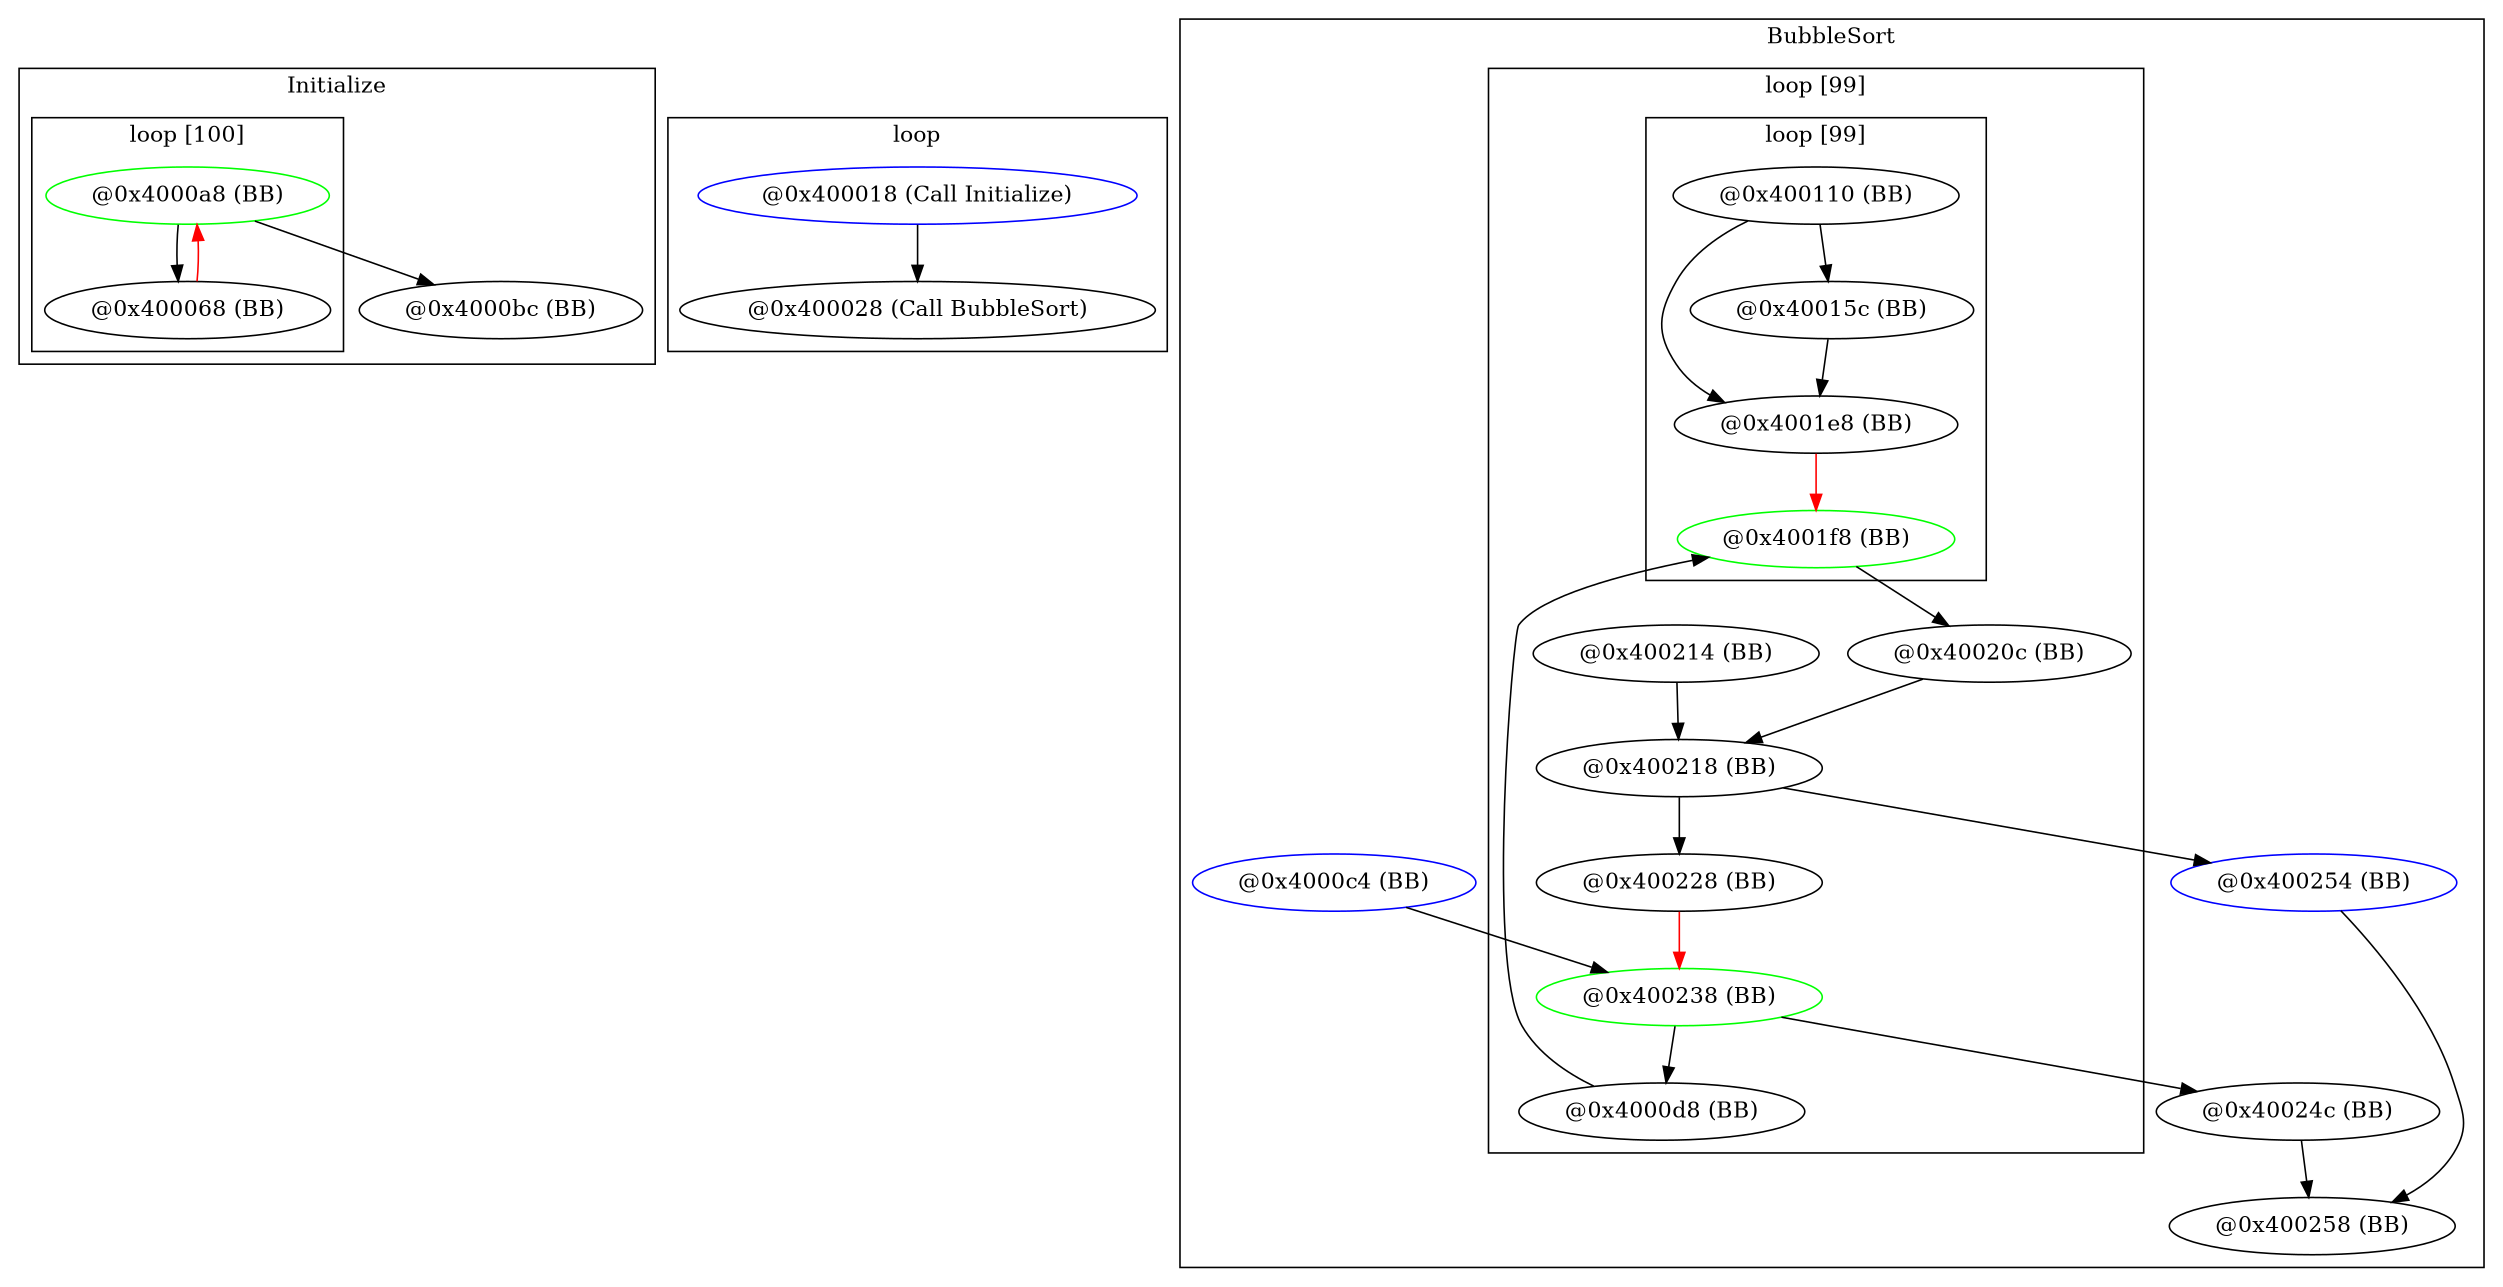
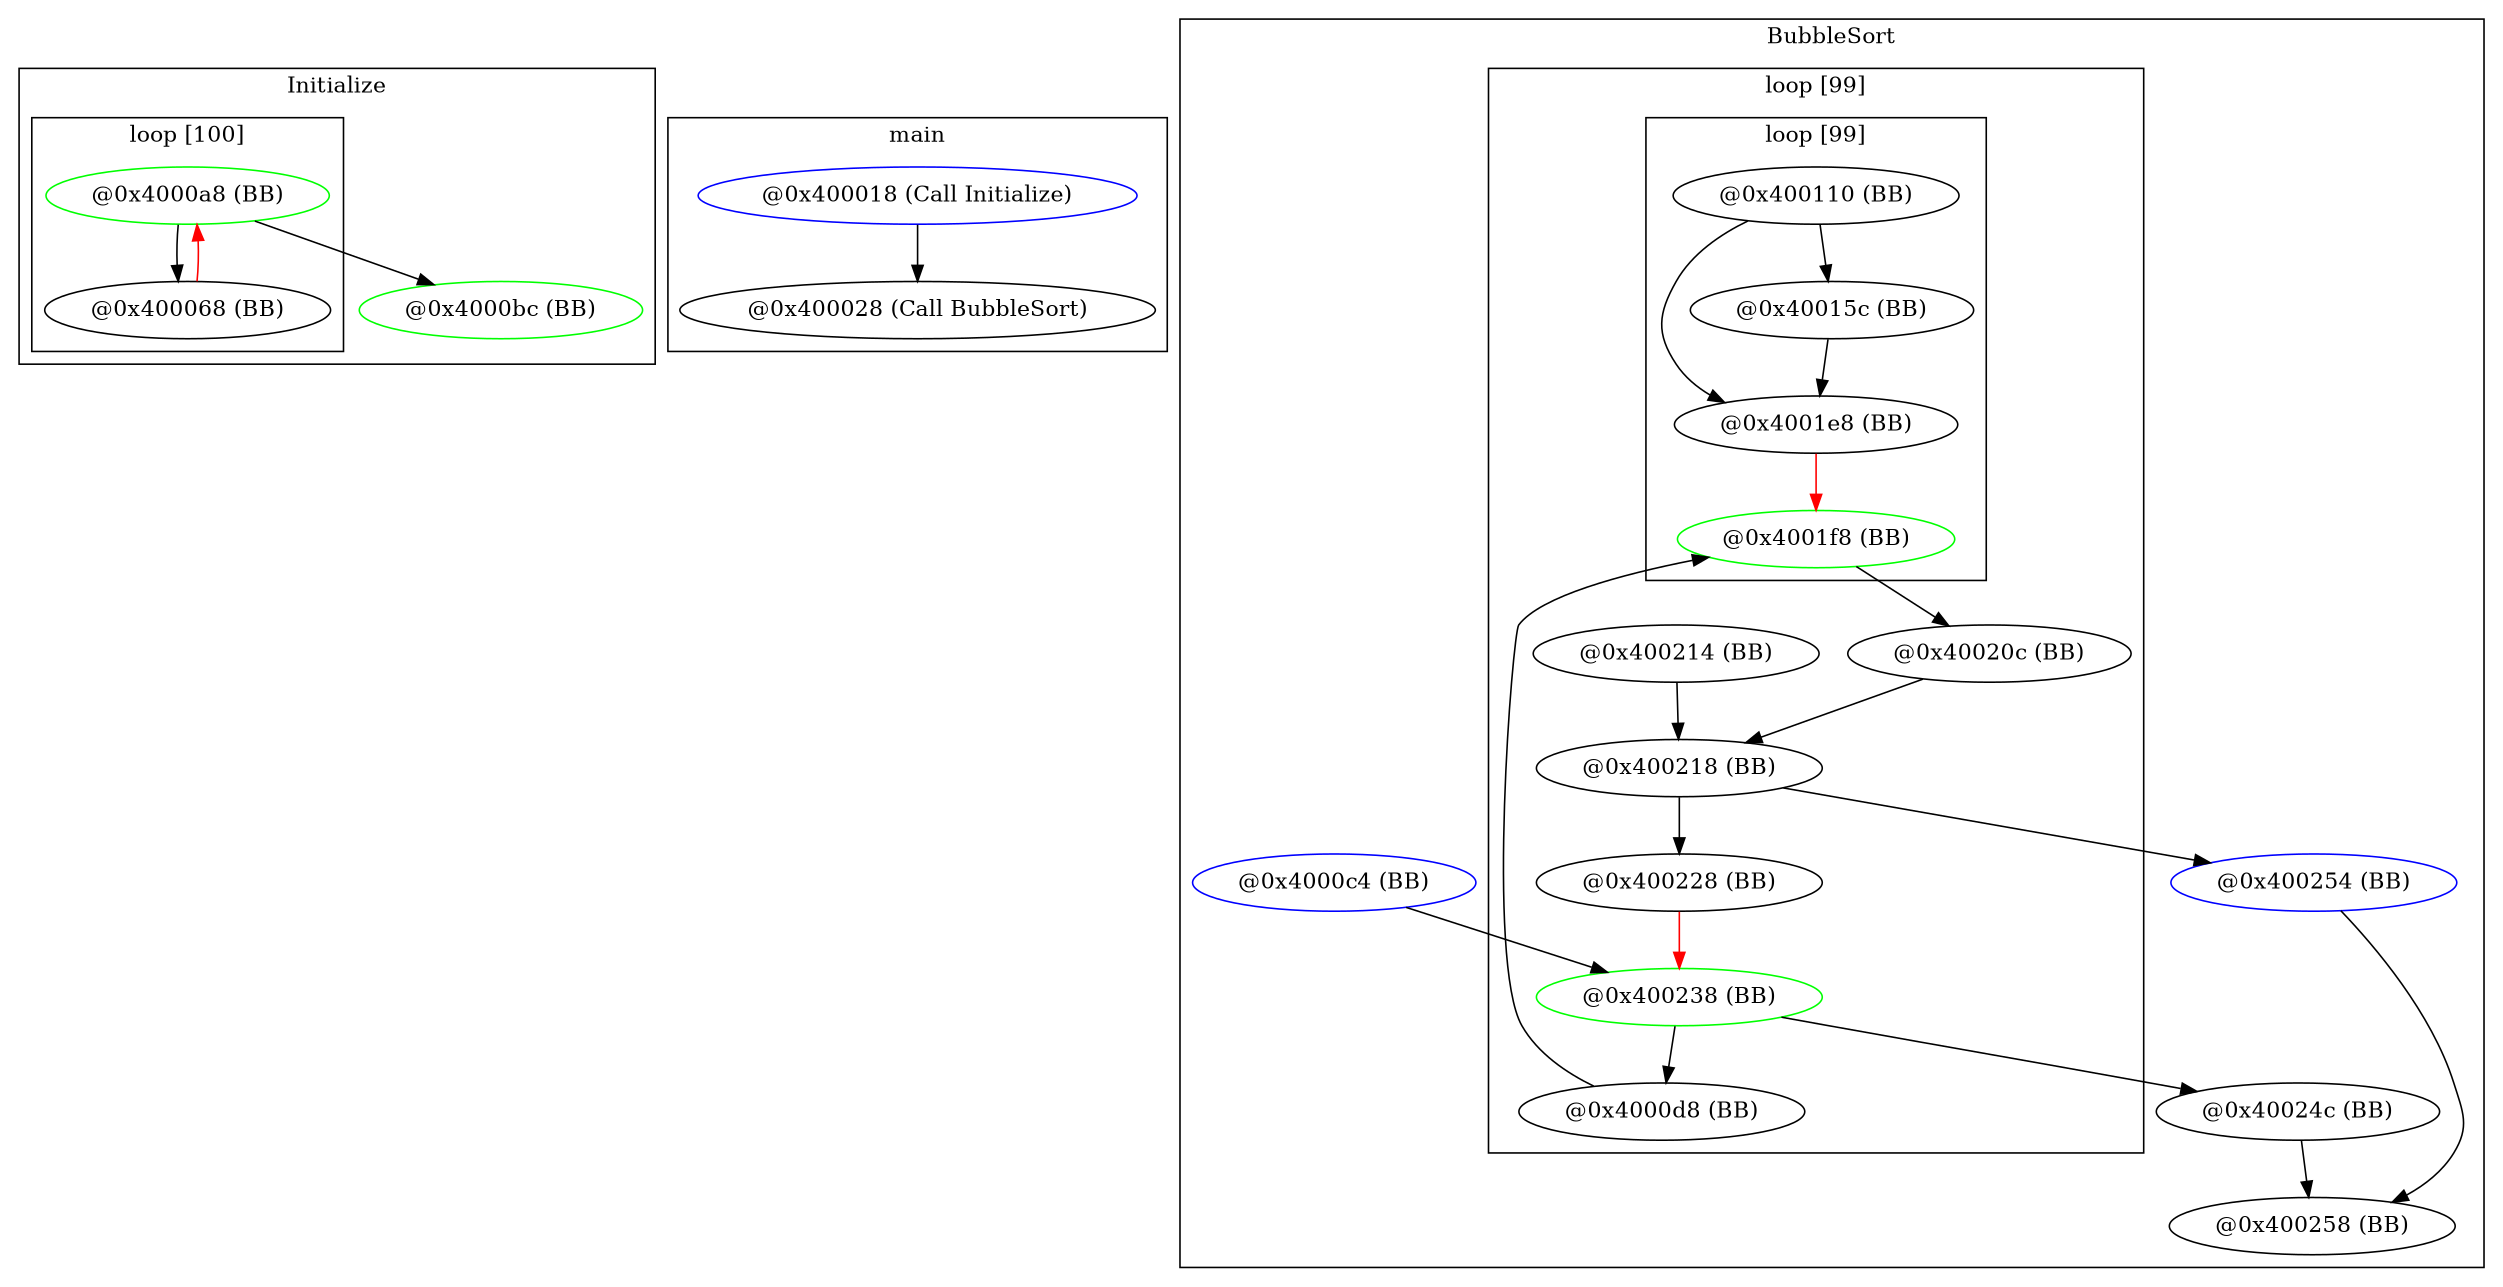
  digraph {
    n1 [color=green label="@0x4000a8 (BB)"]
    n2 [label="@0x400068 (BB)"]
-   n3 [label="@0x4000bc (BB)"]
+   n3 [label="@0x4000bc (BB)" color=green]
    n4 [color=blue label="@0x400018 (Call Initialize)"]
    n5 [label="@0x400028 (Call BubbleSort)"]
    n6 [color=green label="@0x4001f8 (BB)"]
    n7 [label="@0x4001e8 (BB)"]
    n8 [label="@0x400110 (BB)"]
    n9 [label="@0x40015c (BB)"]
    n10 [color=green label="@0x400238 (BB)"]
    n11 [label="@0x400228 (BB)"]
    n12 [label="@0x400218 (BB)"]
    n13 [label="@0x40020c (BB)"]
    n14 [label="@0x4000d8 (BB)"]
    n15 [label="@0x400214 (BB)"]
    n16 [color=blue label="@0x4000c4 (BB)"]
    n17 [label="@0x40024c (BB)"]
    n18 [color=blue label="@0x400254 (BB)"]
    n19 [label="@0x400258 (BB)"]
    subgraph cluster_1 {
      label=Initialize
      n3
      subgraph cluster_2 {
        label="loop [100]"
        n1
        n2
      }
    }
    subgraph cluster_3 {
-     label=loop
+     label=main
      n4
      n5
    }
    subgraph cluster_4 {
      label=BubbleSort
      n16
      n17
      n18
      n19
      subgraph cluster_5 {
        label="loop [99]"
        n10
        n11
        n12
        n13
        n14
        n15
        subgraph cluster_6 {
          label="loop [99]"
          n6
          n7
          n8
          n9
        }
      }
    }
    n1 -> n2
    n1 -> n3
    n2 -> n1 [color=red]
    n4 -> n5
    n6 -> n13
    n7 -> n6 [color=red]
    n8 -> n7
    n8 -> n9
    n9 -> n7
    n10 -> n14
    n10 -> n17
    n11 -> n10 [color=red]
    n12 -> n11
    n12 -> n18
    n13 -> n12
    n14 -> n6
    n15 -> n12
    n16 -> n10
    n17 -> n19
    n18 -> n19
  }
